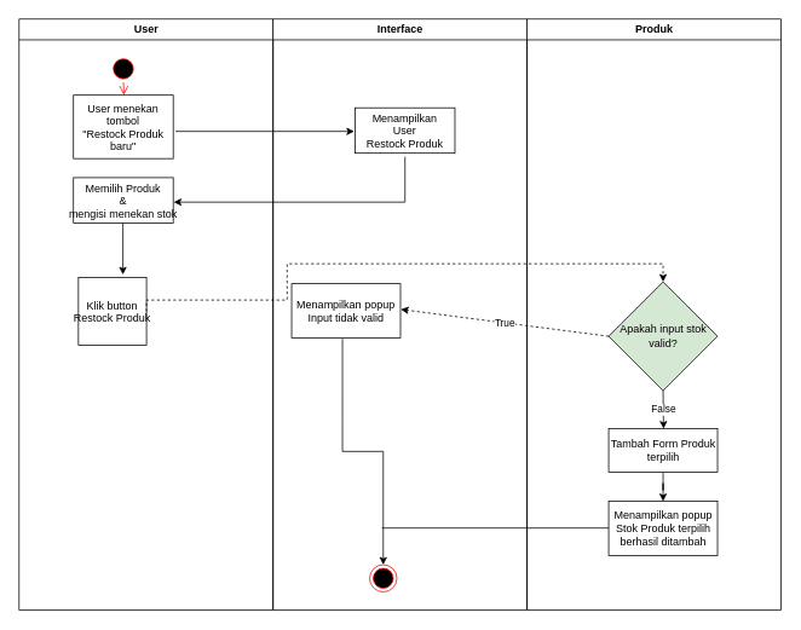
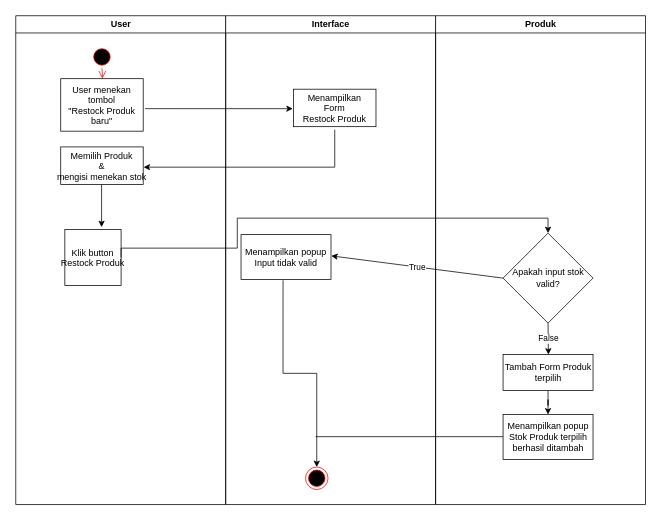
  <mxCell id="0" />
  <mxCell id="1" parent="0" />
  <mxCell id="2" value="User" style="swimlane;whiteSpace=wrap" parent="1" vertex="1"><mxGeometry x="20.5" y="20" width="280" height="652" as="geometry" /></mxCell>
  <mxCell id="3" value="" style="ellipse;shape=startState;fillColor=#000000;strokeColor=#ff0000;" parent="2" vertex="1"><mxGeometry x="100" y="40" width="30" height="30" as="geometry" /></mxCell>
  <mxCell id="4" value="" style="edgeStyle=elbowEdgeStyle;elbow=horizontal;verticalAlign=bottom;endArrow=open;endSize=8;strokeColor=#FF0000;endFill=1;rounded=0" parent="2" source="3" target="5" edge="1"><mxGeometry x="100" y="40" as="geometry"><mxPoint x="115" y="110" as="targetPoint" /></mxGeometry></mxCell>
  <mxCell id="5" value="User menekan &#10;tombol&#10; &quot;Restock Produk&#10; baru&quot;" style="" parent="2" vertex="1"><mxGeometry x="60" y="84" width="110" height="70" as="geometry" /></mxCell>
  <mxCell id="6" style="edgeStyle=orthogonalEdgeStyle;rounded=0;orthogonalLoop=1;jettySize=auto;html=1;" parent="2" source="7" edge="1"><mxGeometry relative="1" as="geometry"><mxPoint x="114.5" y="282" as="targetPoint" /></mxGeometry></mxCell>
  <mxCell id="7" value="Memilih Produk &#10;&amp;&#10;mengisi menekan stok" style="" parent="2" vertex="1"><mxGeometry x="60" y="175" width="110" height="50" as="geometry" /></mxCell>
  <mxCell id="8" value="Klik button &#10;Restock Produk" style="" parent="2" vertex="1"><mxGeometry x="65.5" y="285" width="75" height="75" as="geometry" /></mxCell>
  <mxCell id="9" value="Interface" style="swimlane;whiteSpace=wrap" parent="1" vertex="1"><mxGeometry x="300.5" y="20" width="280" height="652" as="geometry" /></mxCell>
- <mxCell id="10" value="Menampilkan &#10;User &#10;Restock Produk" style="" parent="9" vertex="1"><mxGeometry x="90.5" y="98" width="110" height="50" as="geometry" /></mxCell>
+ <mxCell id="10" value="Menampilkan &#10;Form &#10;Restock Produk" style="" parent="9" vertex="1"><mxGeometry x="90.5" y="98" width="110" height="50" as="geometry" /></mxCell>
  <mxCell id="11" style="edgeStyle=orthogonalEdgeStyle;rounded=0;orthogonalLoop=1;jettySize=auto;html=1;entryX=0.5;entryY=0;entryDx=0;entryDy=0;exitX=0.467;exitY=1.014;exitDx=0;exitDy=0;exitPerimeter=0;" parent="9" source="12" target="13" edge="1"><mxGeometry relative="1" as="geometry" /></mxCell>
  <mxCell id="12" value="&lt;div&gt;Menampilkan popup &lt;br&gt;&lt;/div&gt;&lt;div&gt;Input tidak valid&lt;br&gt;&lt;/div&gt;" style="rounded=0;whiteSpace=wrap;html=1;" parent="9" vertex="1"><mxGeometry x="20.5" y="292" width="120" height="60" as="geometry" /></mxCell>
  <mxCell id="13" value="" style="ellipse;shape=endState;fillColor=#000000;strokeColor=#ff0000" parent="9" vertex="1"><mxGeometry x="106.5" y="602" width="30" height="30" as="geometry" /></mxCell>
  <mxCell id="14" value="Produk" style="swimlane;whiteSpace=wrap" parent="1" vertex="1"><mxGeometry x="580.5" y="20" width="280" height="652" as="geometry" /></mxCell>
- <mxCell id="15" value="Apakah input stok valid? " style="rhombus;whiteSpace=wrap;html=1;fillColor=#d5e8d4;" parent="14" vertex="1"><mxGeometry x="90" y="290" width="120" height="120" as="geometry" /></mxCell>
+ <mxCell id="15" value="Apakah input stok valid? " style="rhombus;whiteSpace=wrap;html=1;" parent="14" vertex="1"><mxGeometry x="90" y="290" width="120" height="120" as="geometry" /></mxCell>
  <mxCell id="16" style="edgeStyle=orthogonalEdgeStyle;rounded=0;orthogonalLoop=1;jettySize=auto;html=1;entryX=0.5;entryY=0;entryDx=0;entryDy=0;" edge="1" parent="14" source="17" target="20"><mxGeometry relative="1" as="geometry" /></mxCell>
  <mxCell id="17" value="Tambah Form Produk terpilih" style="rounded=0;whiteSpace=wrap;html=1;" parent="14" vertex="1"><mxGeometry x="90" y="452" width="120" height="48" as="geometry" /></mxCell>
  <mxCell id="18" value="" style="endArrow=classic;html=1;rounded=0;exitX=0.5;exitY=1;exitDx=0;exitDy=0;" parent="14" edge="1"><mxGeometry relative="1" as="geometry"><mxPoint x="150" y="410" as="sourcePoint" /><mxPoint x="150.5" y="452" as="targetPoint" /></mxGeometry></mxCell>
  <mxCell id="19" value="False" style="edgeLabel;resizable=0;html=1;align=center;verticalAlign=middle;" parent="18" connectable="0" vertex="1"><mxGeometry relative="1" as="geometry" /></mxCell>
  <mxCell id="20" value="Menampilkan popup Stok Produk terpilih berhasil ditambah" style="rounded=0;whiteSpace=wrap;html=1;" vertex="1" parent="14"><mxGeometry x="90" y="532" width="120" height="60" as="geometry" /></mxCell>
  <mxCell id="21" style="edgeStyle=orthogonalEdgeStyle;rounded=0;orthogonalLoop=1;jettySize=auto;html=1;endArrow=none;endFill=0;" parent="14" edge="1"><mxGeometry relative="1" as="geometry"><mxPoint x="-160" y="561.5" as="targetPoint" /><mxPoint x="90" y="561.5" as="sourcePoint" /></mxGeometry></mxCell>
  <mxCell id="22" style="edgeStyle=orthogonalEdgeStyle;rounded=0;orthogonalLoop=1;jettySize=auto;html=1;exitX=1.023;exitY=0.571;exitDx=0;exitDy=0;exitPerimeter=0;entryX=-0.009;entryY=0.52;entryDx=0;entryDy=0;entryPerimeter=0;" parent="1" source="5" target="10" edge="1"><mxGeometry relative="1" as="geometry"><mxPoint x="376" y="141" as="targetPoint" /></mxGeometry></mxCell>
  <mxCell id="23" style="edgeStyle=orthogonalEdgeStyle;rounded=0;orthogonalLoop=1;jettySize=auto;html=1;entryX=1.005;entryY=0.54;entryDx=0;entryDy=0;entryPerimeter=0;" parent="1" target="7" edge="1"><mxGeometry relative="1" as="geometry"><mxPoint x="446" y="172" as="sourcePoint" /><Array as="points"><mxPoint x="446" y="222" /></Array></mxGeometry></mxCell>
- <mxCell id="24" style="edgeStyle=orthogonalEdgeStyle;rounded=0;orthogonalLoop=1;jettySize=auto;html=1;entryX=0.5;entryY=0;entryDx=0;entryDy=0;exitX=1;exitY=0.5;exitDx=0;exitDy=0;exitPerimeter=0;dashed=1;" parent="1" source="8" target="15" edge="1"><mxGeometry relative="1" as="geometry"><Array as="points"><mxPoint x="316" y="330" /><mxPoint x="316" y="290" /><mxPoint x="731" y="290" /></Array></mxGeometry></mxCell>
- <mxCell id="25" value="" style="endArrow=classic;html=1;rounded=0;exitX=0;exitY=0.5;exitDx=0;exitDy=0;entryX=1.003;entryY=0.472;entryDx=0;entryDy=0;entryPerimeter=0;dashed=1;" parent="1" source="15" target="12" edge="1"><mxGeometry relative="1" as="geometry"><mxPoint x="426" y="272" as="sourcePoint" /><mxPoint x="526" y="272" as="targetPoint" /></mxGeometry></mxCell>
+ <mxCell id="24" style="edgeStyle=orthogonalEdgeStyle;rounded=0;orthogonalLoop=1;jettySize=auto;html=1;entryX=0.5;entryY=0;entryDx=0;entryDy=0;exitX=1;exitY=0.5;exitDx=0;exitDy=0;exitPerimeter=0;" parent="1" source="8" target="15" edge="1"><mxGeometry relative="1" as="geometry"><Array as="points"><mxPoint x="316" y="330" /><mxPoint x="316" y="290" /><mxPoint x="731" y="290" /></Array></mxGeometry></mxCell>
+ <mxCell id="25" value="" style="endArrow=classic;html=1;rounded=0;exitX=0;exitY=0.5;exitDx=0;exitDy=0;entryX=1.003;entryY=0.472;entryDx=0;entryDy=0;entryPerimeter=0;" parent="1" source="15" target="12" edge="1"><mxGeometry relative="1" as="geometry"><mxPoint x="426" y="272" as="sourcePoint" /><mxPoint x="526" y="272" as="targetPoint" /></mxGeometry></mxCell>
  <mxCell id="26" value="True" style="edgeLabel;resizable=0;html=1;align=center;verticalAlign=middle;" parent="25" connectable="0" vertex="1"><mxGeometry relative="1" as="geometry" /></mxCell>
